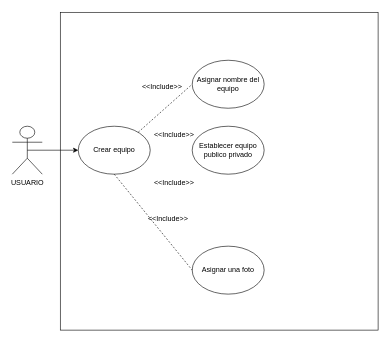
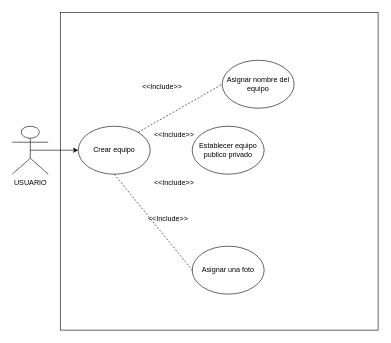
  <mxCell id="0" />
  <mxCell id="1" parent="0" />
  <mxCell id="2" value="" style="whiteSpace=wrap;html=1;aspect=fixed;" vertex="1" parent="1"><mxGeometry x="100" y="20" width="530" height="530" as="geometry" /></mxCell>
  <mxCell id="3" style="edgeStyle=orthogonalEdgeStyle;rounded=0;orthogonalLoop=1;jettySize=auto;html=1;exitX=0.5;exitY=0.5;exitDx=0;exitDy=0;exitPerimeter=0;" edge="1" parent="1" source="4"><mxGeometry relative="1" as="geometry"><mxPoint x="130" y="250" as="targetPoint" /></mxGeometry></mxCell>
- <mxCell id="4" value="USUARIO" style="shape=umlActor;verticalLabelPosition=bottom;verticalAlign=top;html=1;outlineConnect=0;" vertex="1" parent="1"><mxGeometry x="20" y="210" width="50" height="80" as="geometry" /></mxCell>
+ <mxCell id="4" value="USUARIO" style="shape=umlActor;verticalLabelPosition=bottom;verticalAlign=top;html=1;outlineConnect=0;" vertex="1" parent="1"><mxGeometry x="20" y="210" width="60" height="80" as="geometry" /></mxCell>
  <mxCell id="5" value="Crear equipo" style="ellipse;whiteSpace=wrap;html=1;" vertex="1" parent="1"><mxGeometry x="130" y="210" width="120" height="80" as="geometry" /></mxCell>
- <mxCell id="6" value="Asignar nombre del equipo" style="ellipse;whiteSpace=wrap;html=1;" vertex="1" parent="1"><mxGeometry x="320" y="100" width="120" height="80" as="geometry" /></mxCell>
+ <mxCell id="6" value="Asignar nombre del equipo" style="ellipse;whiteSpace=wrap;html=1;" vertex="1" parent="1"><mxGeometry x="370" y="100" width="120" height="80" as="geometry" /></mxCell>
  <mxCell id="7" value="" style="endArrow=none;dashed=1;html=1;rounded=0;entryX=0;entryY=0.5;entryDx=0;entryDy=0;" edge="1" parent="1" target="6"><mxGeometry width="50" height="50" relative="1" as="geometry"><mxPoint x="230" y="220" as="sourcePoint" /><mxPoint x="280" y="170" as="targetPoint" /></mxGeometry></mxCell>
  <mxCell id="8" value="Establecer equipo publico privado" style="ellipse;whiteSpace=wrap;html=1;" vertex="1" parent="1"><mxGeometry x="320" y="210" width="120" height="80" as="geometry" /></mxCell>
  <mxCell id="9" value="&amp;lt;&amp;lt;Include&amp;gt;&amp;gt;" style="text;html=1;align=center;verticalAlign=middle;whiteSpace=wrap;rounded=0;" vertex="1" parent="1"><mxGeometry x="240" y="130" width="60" height="30" as="geometry" /></mxCell>
  <mxCell id="10" value="&amp;lt;&amp;lt;Include&amp;gt;&amp;gt;" style="text;html=1;align=center;verticalAlign=middle;whiteSpace=wrap;rounded=0;" vertex="1" parent="1"><mxGeometry x="260" y="210" width="60" height="30" as="geometry" /></mxCell>
  <mxCell id="11" value="&amp;lt;&amp;lt;Include&amp;gt;&amp;gt;" style="text;html=1;align=center;verticalAlign=middle;whiteSpace=wrap;rounded=0;" vertex="1" parent="1"><mxGeometry x="260" y="290" width="60" height="30" as="geometry" /></mxCell>
  <mxCell id="12" value="Asignar una foto" style="ellipse;whiteSpace=wrap;html=1;" vertex="1" parent="1"><mxGeometry x="320" y="410" width="120" height="80" as="geometry" /></mxCell>
  <mxCell id="13" value="" style="endArrow=none;dashed=1;html=1;rounded=0;exitX=0.5;exitY=1;exitDx=0;exitDy=0;entryX=0;entryY=0.5;entryDx=0;entryDy=0;" edge="1" parent="1" source="5"><mxGeometry width="50" height="50" relative="1" as="geometry"><mxPoint x="219" y="385" as="sourcePoint" /><mxPoint x="320" y="450" as="targetPoint" /></mxGeometry></mxCell>
  <mxCell id="14" value="&amp;lt;&amp;lt;Include&amp;gt;&amp;gt;" style="text;html=1;align=center;verticalAlign=middle;whiteSpace=wrap;rounded=0;" vertex="1" parent="1"><mxGeometry x="250" y="350" width="60" height="30" as="geometry" /></mxCell>
